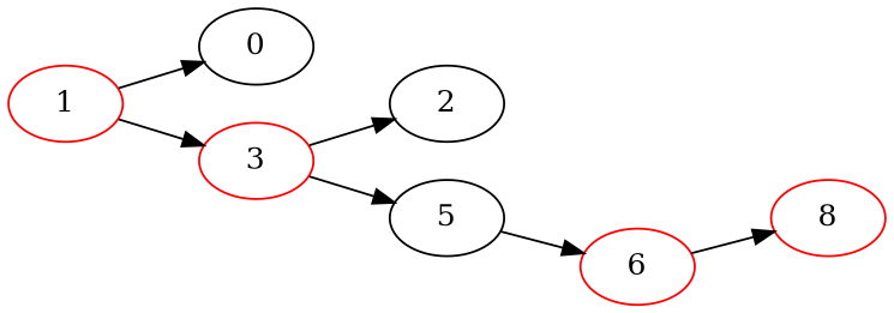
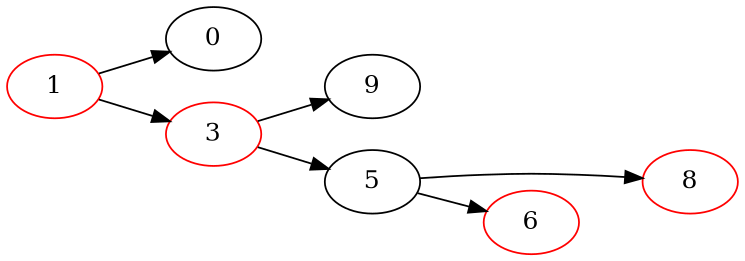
  digraph {
    rankdir=LR
    node [color=red]
    1
    0 [color=black]
    3
-   2 [color=black]
+   2 [color=black label=9]
    5 [color=black]
    n6 [label=8]
    6
    1 -> 0
    1 -> 3
    3 -> 2
    3 -> 5
-   6 -> n6
+   5 -> n6
    5 -> 6
  }
